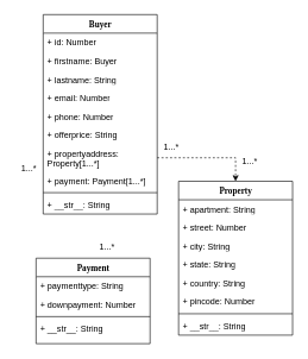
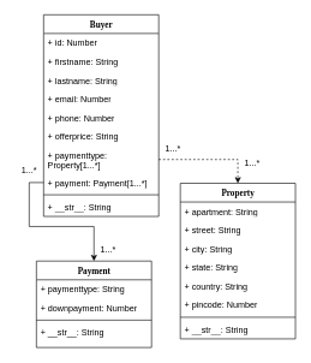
  <mxCell id="0" />
  <mxCell id="1" parent="0" />
  <mxCell id="2" value="Buyer" style="swimlane;html=1;fontStyle=1;align=center;verticalAlign=top;childLayout=stackLayout;horizontal=1;startSize=26;horizontalStack=0;resizeParent=1;resizeLast=0;collapsible=1;marginBottom=0;swimlaneFillColor=#ffffff;rounded=0;shadow=0;comic=0;labelBackgroundColor=none;strokeWidth=1;fillColor=none;fontFamily=Verdana;fontSize=12" parent="1" vertex="1"><mxGeometry x="60" y="20" width="160" height="280" as="geometry"><mxRectangle x="90" y="83" width="70" height="26" as="alternateBounds" /></mxGeometry></mxCell>
  <mxCell id="3" value="+ id: Number" style="text;html=1;strokeColor=none;fillColor=none;align=left;verticalAlign=top;spacingLeft=4;spacingRight=4;whiteSpace=wrap;overflow=hidden;rotatable=0;points=[[0,0.5],[1,0.5]];portConstraint=eastwest;" parent="2" vertex="1"><mxGeometry y="26" width="160" height="26" as="geometry" /></mxCell>
- <mxCell id="4" value="+ firstname: Buyer" style="text;html=1;strokeColor=none;fillColor=none;align=left;verticalAlign=top;spacingLeft=4;spacingRight=4;whiteSpace=wrap;overflow=hidden;rotatable=0;points=[[0,0.5],[1,0.5]];portConstraint=eastwest;" vertex="1" parent="2"><mxGeometry y="52" width="160" height="26" as="geometry" /></mxCell>
+ <mxCell id="4" value="+ firstname: String" style="text;html=1;strokeColor=none;fillColor=none;align=left;verticalAlign=top;spacingLeft=4;spacingRight=4;whiteSpace=wrap;overflow=hidden;rotatable=0;points=[[0,0.5],[1,0.5]];portConstraint=eastwest;" vertex="1" parent="2"><mxGeometry y="52" width="160" height="26" as="geometry" /></mxCell>
  <mxCell id="5" value="+ lastname: String" style="text;html=1;strokeColor=none;fillColor=none;align=left;verticalAlign=top;spacingLeft=4;spacingRight=4;whiteSpace=wrap;overflow=hidden;rotatable=0;points=[[0,0.5],[1,0.5]];portConstraint=eastwest;" parent="2" vertex="1"><mxGeometry y="78" width="160" height="26" as="geometry" /></mxCell>
  <mxCell id="6" value="+ email: Number" style="text;html=1;strokeColor=none;fillColor=none;align=left;verticalAlign=top;spacingLeft=4;spacingRight=4;whiteSpace=wrap;overflow=hidden;rotatable=0;points=[[0,0.5],[1,0.5]];portConstraint=eastwest;" parent="2" vertex="1"><mxGeometry y="104" width="160" height="26" as="geometry" /></mxCell>
  <mxCell id="7" value="+ phone: Number" style="text;html=1;strokeColor=none;fillColor=none;align=left;verticalAlign=top;spacingLeft=4;spacingRight=4;whiteSpace=wrap;overflow=hidden;rotatable=0;points=[[0,0.5],[1,0.5]];portConstraint=eastwest;" parent="2" vertex="1"><mxGeometry y="130" width="160" height="26" as="geometry" /></mxCell>
  <mxCell id="8" value="+ offerprice: String" style="text;html=1;strokeColor=none;fillColor=none;align=left;verticalAlign=top;spacingLeft=4;spacingRight=4;whiteSpace=wrap;overflow=hidden;rotatable=0;points=[[0,0.5],[1,0.5]];portConstraint=eastwest;" parent="2" vertex="1"><mxGeometry y="156" width="160" height="26" as="geometry" /></mxCell>
- <mxCell id="9" value="+ propertyaddress: Property[1...*]" style="text;html=1;strokeColor=none;fillColor=none;align=left;verticalAlign=top;spacingLeft=4;spacingRight=4;whiteSpace=wrap;overflow=hidden;rotatable=0;points=[[0,0.5],[1,0.5]];portConstraint=eastwest;" parent="2" vertex="1"><mxGeometry y="182" width="160" height="38" as="geometry" /></mxCell>
+ <mxCell id="9" value="+ paymenttype: Property[1...*]" style="text;html=1;strokeColor=none;fillColor=none;align=left;verticalAlign=top;spacingLeft=4;spacingRight=4;whiteSpace=wrap;overflow=hidden;rotatable=0;points=[[0,0.5],[1,0.5]];portConstraint=eastwest;" parent="2" vertex="1"><mxGeometry y="182" width="160" height="38" as="geometry" /></mxCell>
  <mxCell id="10" value="+ payment: Payment[1...*]" style="text;html=1;strokeColor=none;fillColor=none;align=left;verticalAlign=top;spacingLeft=4;spacingRight=4;whiteSpace=wrap;overflow=hidden;rotatable=0;points=[[0,0.5],[1,0.5]];portConstraint=eastwest;" parent="2" vertex="1"><mxGeometry y="220" width="160" height="26" as="geometry" /></mxCell>
  <mxCell id="11" value="" style="line;html=1;strokeWidth=1;fillColor=none;align=left;verticalAlign=middle;spacingTop=-1;spacingLeft=3;spacingRight=3;rotatable=0;labelPosition=right;points=[];portConstraint=eastwest;" parent="2" vertex="1"><mxGeometry y="246" width="160" height="8" as="geometry" /></mxCell>
  <mxCell id="12" value="+ __str__: String" style="text;html=1;strokeColor=none;fillColor=none;align=left;verticalAlign=top;spacingLeft=4;spacingRight=4;whiteSpace=wrap;overflow=hidden;rotatable=0;points=[[0,0.5],[1,0.5]];portConstraint=eastwest;" parent="2" vertex="1"><mxGeometry y="254" width="160" height="26" as="geometry" /></mxCell>
  <mxCell id="13" value="Property" style="swimlane;html=1;fontStyle=1;align=center;verticalAlign=top;childLayout=stackLayout;horizontal=1;startSize=26;horizontalStack=0;resizeParent=1;resizeLast=0;collapsible=1;marginBottom=0;swimlaneFillColor=#ffffff;rounded=0;shadow=0;comic=0;labelBackgroundColor=none;strokeWidth=1;fillColor=none;fontFamily=Verdana;fontSize=12" parent="1" vertex="1"><mxGeometry x="250" y="254" width="160" height="216" as="geometry" /></mxCell>
  <mxCell id="14" value="+ apartment: String" style="text;html=1;strokeColor=none;fillColor=none;align=left;verticalAlign=top;spacingLeft=4;spacingRight=4;whiteSpace=wrap;overflow=hidden;rotatable=0;points=[[0,0.5],[1,0.5]];portConstraint=eastwest;" parent="13" vertex="1"><mxGeometry y="26" width="160" height="26" as="geometry" /></mxCell>
- <mxCell id="15" value="+ street: Number" style="text;html=1;strokeColor=none;fillColor=none;align=left;verticalAlign=top;spacingLeft=4;spacingRight=4;whiteSpace=wrap;overflow=hidden;rotatable=0;points=[[0,0.5],[1,0.5]];portConstraint=eastwest;" parent="13" vertex="1"><mxGeometry y="52" width="160" height="26" as="geometry" /></mxCell>
+ <mxCell id="15" value="+ street: String" style="text;html=1;strokeColor=none;fillColor=none;align=left;verticalAlign=top;spacingLeft=4;spacingRight=4;whiteSpace=wrap;overflow=hidden;rotatable=0;points=[[0,0.5],[1,0.5]];portConstraint=eastwest;" parent="13" vertex="1"><mxGeometry y="52" width="160" height="26" as="geometry" /></mxCell>
  <mxCell id="16" value="+ city: String" style="text;html=1;strokeColor=none;fillColor=none;align=left;verticalAlign=top;spacingLeft=4;spacingRight=4;whiteSpace=wrap;overflow=hidden;rotatable=0;points=[[0,0.5],[1,0.5]];portConstraint=eastwest;" parent="13" vertex="1"><mxGeometry y="78" width="160" height="26" as="geometry" /></mxCell>
  <mxCell id="17" value="+ state: String" style="text;html=1;strokeColor=none;fillColor=none;align=left;verticalAlign=top;spacingLeft=4;spacingRight=4;whiteSpace=wrap;overflow=hidden;rotatable=0;points=[[0,0.5],[1,0.5]];portConstraint=eastwest;" parent="13" vertex="1"><mxGeometry y="104" width="160" height="26" as="geometry" /></mxCell>
  <mxCell id="18" value="+ country: String" style="text;html=1;strokeColor=none;fillColor=none;align=left;verticalAlign=top;spacingLeft=4;spacingRight=4;whiteSpace=wrap;overflow=hidden;rotatable=0;points=[[0,0.5],[1,0.5]];portConstraint=eastwest;" parent="13" vertex="1"><mxGeometry y="130" width="160" height="26" as="geometry" /></mxCell>
  <mxCell id="19" value="+ pincode: Number" style="text;html=1;strokeColor=none;fillColor=none;align=left;verticalAlign=top;spacingLeft=4;spacingRight=4;whiteSpace=wrap;overflow=hidden;rotatable=0;points=[[0,0.5],[1,0.5]];portConstraint=eastwest;" parent="13" vertex="1"><mxGeometry y="156" width="160" height="26" as="geometry" /></mxCell>
  <mxCell id="20" value="" style="line;html=1;strokeWidth=1;fillColor=none;align=left;verticalAlign=middle;spacingTop=-1;spacingLeft=3;spacingRight=3;rotatable=0;labelPosition=right;points=[];portConstraint=eastwest;" parent="13" vertex="1"><mxGeometry y="182" width="160" height="8" as="geometry" /></mxCell>
  <mxCell id="21" value="+ __str__: String" style="text;html=1;strokeColor=none;fillColor=none;align=left;verticalAlign=top;spacingLeft=4;spacingRight=4;whiteSpace=wrap;overflow=hidden;rotatable=0;points=[[0,0.5],[1,0.5]];portConstraint=eastwest;" parent="13" vertex="1"><mxGeometry y="190" width="160" height="26" as="geometry" /></mxCell>
  <mxCell id="22" style="edgeStyle=orthogonalEdgeStyle;rounded=0;orthogonalLoop=1;jettySize=auto;html=1;entryX=0.5;entryY=0;entryDx=0;entryDy=0;dashed=1;" parent="1" source="9" target="13" edge="1"><mxGeometry relative="1" as="geometry"><mxPoint x="300" y="228" as="targetPoint" /></mxGeometry></mxCell>
+ <mxCell id="23" style="edgeStyle=orthogonalEdgeStyle;rounded=0;orthogonalLoop=1;jettySize=auto;html=1;entryX=0.5;entryY=0;entryDx=0;entryDy=0;entryPerimeter=0;" parent="1" source="10" target="24" edge="1"><mxGeometry relative="1" as="geometry"><mxPoint x="130" y="417" as="targetPoint" /></mxGeometry></mxCell>
  <mxCell id="24" value="Payment" style="swimlane;html=1;fontStyle=1;align=center;verticalAlign=top;childLayout=stackLayout;horizontal=1;startSize=26;horizontalStack=0;resizeParent=1;resizeLast=0;collapsible=1;marginBottom=0;swimlaneFillColor=#ffffff;rounded=0;shadow=0;comic=0;labelBackgroundColor=none;strokeWidth=1;fillColor=none;fontFamily=Verdana;fontSize=12" parent="1" vertex="1"><mxGeometry x="50" y="362" width="160" height="120" as="geometry" /></mxCell>
  <mxCell id="25" value="+ paymenttype: String" style="text;html=1;strokeColor=none;fillColor=none;align=left;verticalAlign=top;spacingLeft=4;spacingRight=4;whiteSpace=wrap;overflow=hidden;rotatable=0;points=[[0,0.5],[1,0.5]];portConstraint=eastwest;" parent="24" vertex="1"><mxGeometry y="26" width="160" height="26" as="geometry" /></mxCell>
  <mxCell id="26" value="+ downpayment: Number" style="text;html=1;strokeColor=none;fillColor=none;align=left;verticalAlign=top;spacingLeft=4;spacingRight=4;whiteSpace=wrap;overflow=hidden;rotatable=0;points=[[0,0.5],[1,0.5]];portConstraint=eastwest;" parent="24" vertex="1"><mxGeometry y="52" width="160" height="26" as="geometry" /></mxCell>
  <mxCell id="27" value="" style="line;html=1;strokeWidth=1;fillColor=none;align=left;verticalAlign=middle;spacingTop=-1;spacingLeft=3;spacingRight=3;rotatable=0;labelPosition=right;points=[];portConstraint=eastwest;" parent="24" vertex="1"><mxGeometry y="78" width="160" height="8" as="geometry" /></mxCell>
  <mxCell id="28" value="+ __str__: String" style="text;html=1;strokeColor=none;fillColor=none;align=left;verticalAlign=top;spacingLeft=4;spacingRight=4;whiteSpace=wrap;overflow=hidden;rotatable=0;points=[[0,0.5],[1,0.5]];portConstraint=eastwest;" parent="24" vertex="1"><mxGeometry y="86" width="160" height="26" as="geometry" /></mxCell>
  <mxCell id="29" value="1...*" style="text;html=1;strokeColor=none;fillColor=none;align=center;verticalAlign=middle;whiteSpace=wrap;rounded=0;" parent="1" vertex="1"><mxGeometry x="220" y="197" width="40" height="20" as="geometry" /></mxCell>
  <mxCell id="30" value="1...*" style="text;html=1;strokeColor=none;fillColor=none;align=center;verticalAlign=middle;whiteSpace=wrap;rounded=0;" parent="1" vertex="1"><mxGeometry x="330" y="217" width="40" height="20" as="geometry" /></mxCell>
  <mxCell id="31" value="1...*" style="text;html=1;strokeColor=none;fillColor=none;align=center;verticalAlign=middle;whiteSpace=wrap;rounded=0;" parent="1" vertex="1"><mxGeometry x="20" y="227" width="40" height="20" as="geometry" /></mxCell>
  <mxCell id="32" value="1...*" style="text;html=1;strokeColor=none;fillColor=none;align=center;verticalAlign=middle;whiteSpace=wrap;rounded=0;" parent="1" vertex="1"><mxGeometry x="130" y="337" width="40" height="20" as="geometry" /></mxCell>
